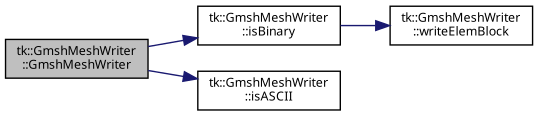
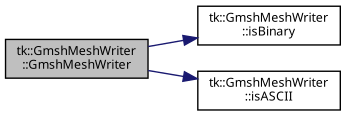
  digraph {
    rankdir=LR
    node [color=black fontname="sans-serif" fontsize=9 shape=record]
    edge [color=midnightblue fontname="sans-serif" fontsize=9 labelfontname="sans-serif" labelfontsize=9 style=solid]
    n1 [fillcolor=grey75 fontcolor=black height=0.2 label="tk::GmshMeshWriter\l::GmshMeshWriter" style=filled width=0.4]
    n2 [height=0.2 label="tk::GmshMeshWriter\l::isBinary" width=0.4]
    n3 [height=0.2 label="tk::GmshMeshWriter\l::isASCII" width=0.4]
-   n4 [height=0.2 label="tk::GmshMeshWriter\l::writeElemBlock" width=0.4]
    n1 -> n2
    n1 -> n3
-   n2 -> n4
  }
